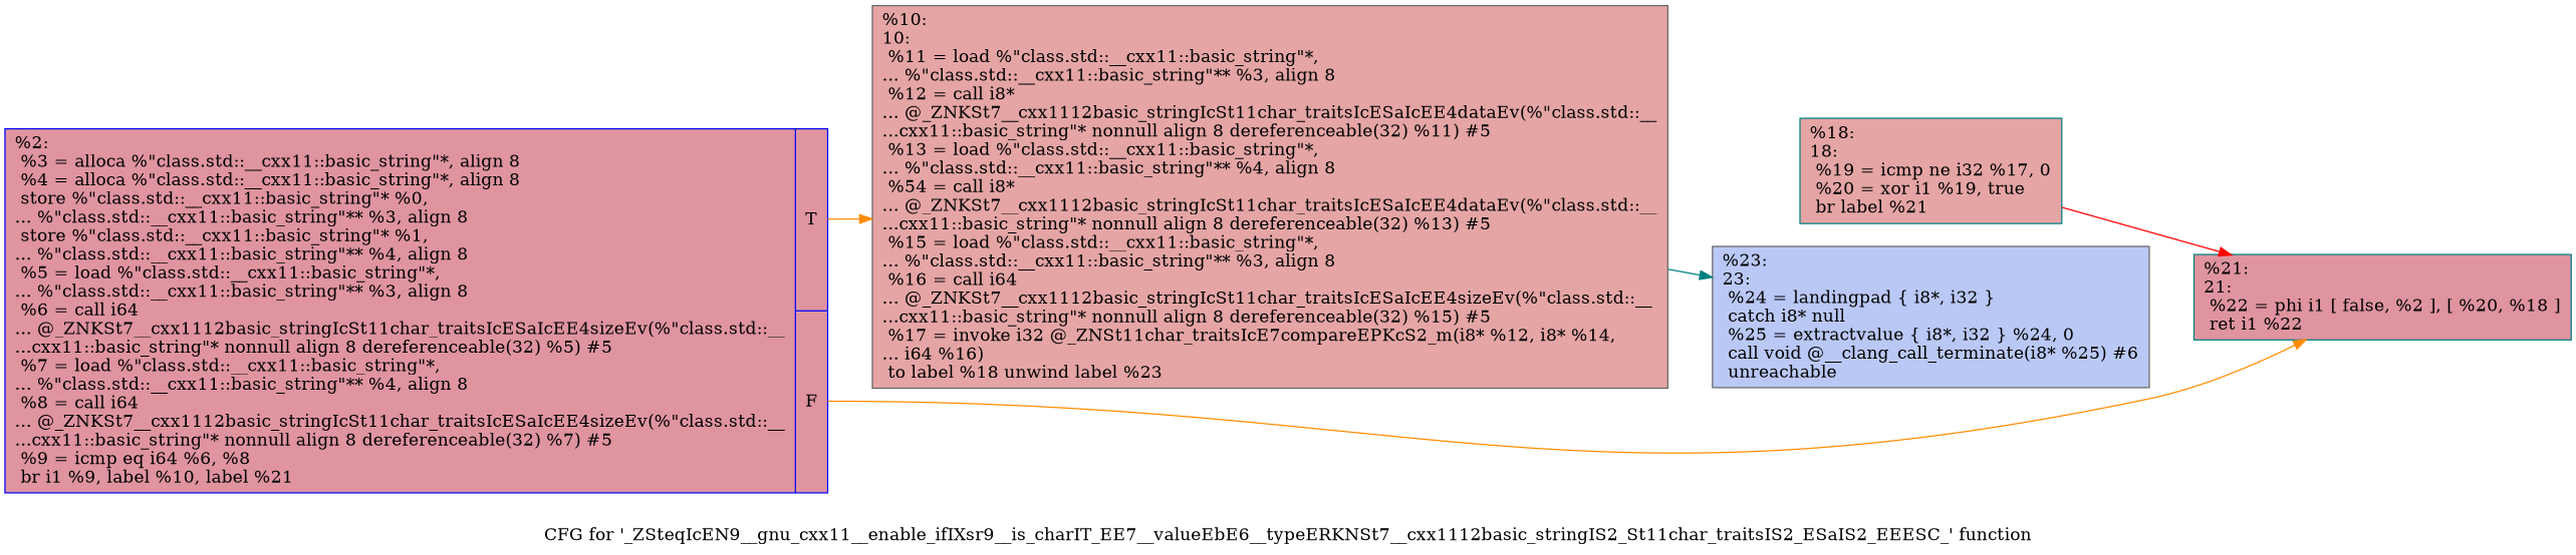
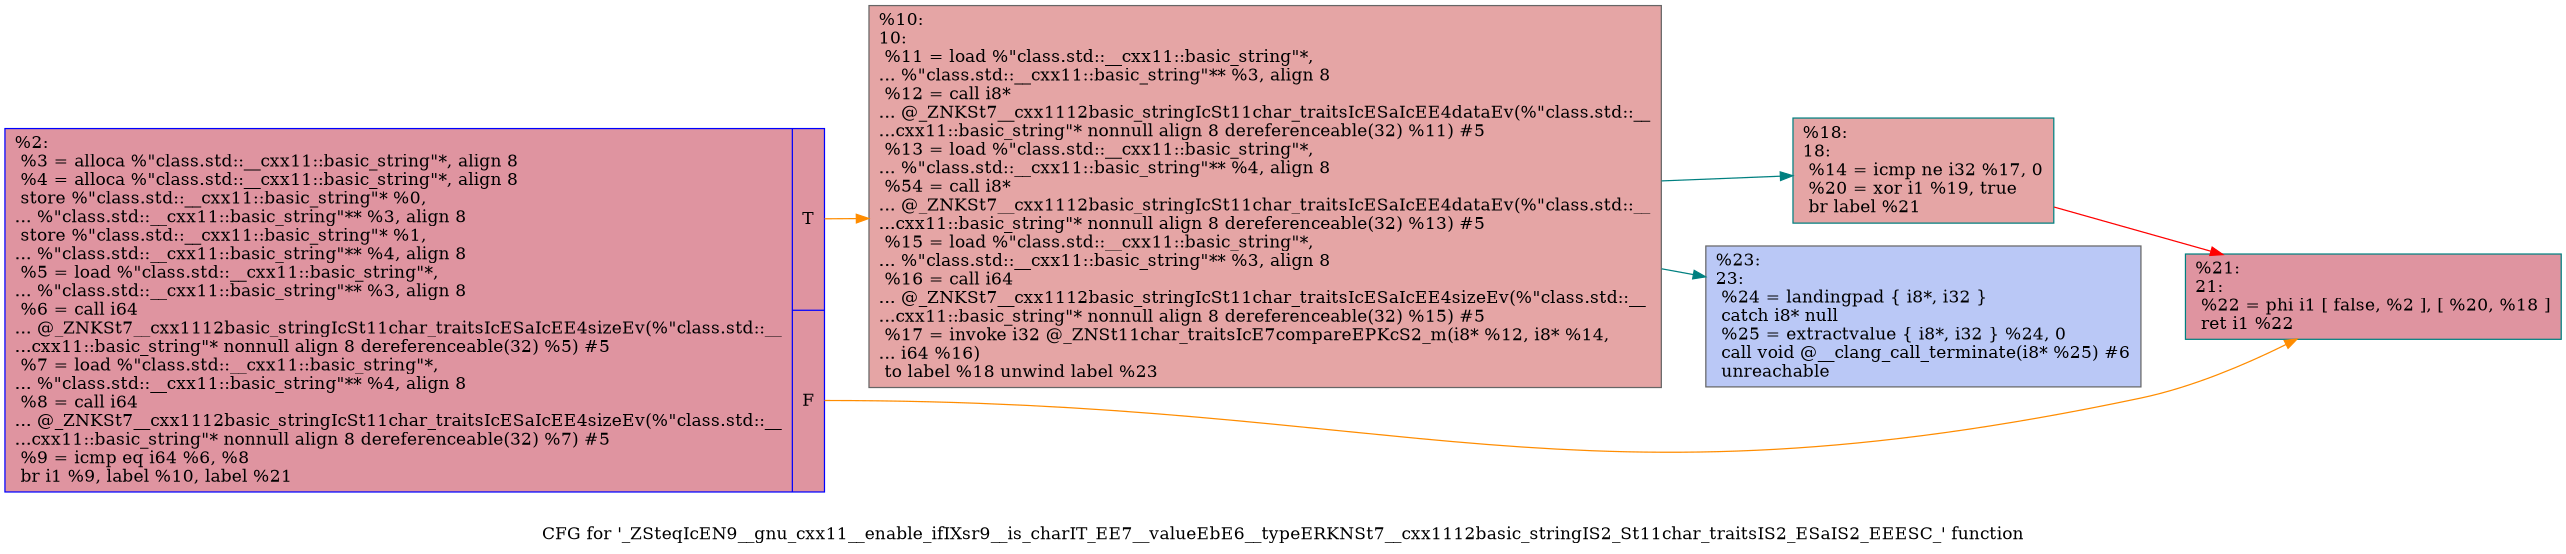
  digraph {
    label="CFG for '_ZSteqIcEN9__gnu_cxx11__enable_ifIXsr9__is_charIT_EE7__valueEbE6__typeERKNSt7__cxx1112basic_stringIS2_St11char_traitsIS2_ESaIS2_EEESC_' function"
    rankdir=LR
    node [color=gray40 fillcolor="#b70d2870" shape=record style=filled]
    edge [color=darkorange]
    n1 [color=blue label="{%2:\l  %3 = alloca %\"class.std::__cxx11::basic_string\"*, align 8\l  %4 = alloca %\"class.std::__cxx11::basic_string\"*, align 8\l  store %\"class.std::__cxx11::basic_string\"* %0,\l... %\"class.std::__cxx11::basic_string\"** %3, align 8\l  store %\"class.std::__cxx11::basic_string\"* %1,\l... %\"class.std::__cxx11::basic_string\"** %4, align 8\l  %5 = load %\"class.std::__cxx11::basic_string\"*,\l... %\"class.std::__cxx11::basic_string\"** %3, align 8\l  %6 = call i64\l... @_ZNKSt7__cxx1112basic_stringIcSt11char_traitsIcESaIcEE4sizeEv(%\"class.std::__\l...cxx11::basic_string\"* nonnull align 8 dereferenceable(32) %5) #5\l  %7 = load %\"class.std::__cxx11::basic_string\"*,\l... %\"class.std::__cxx11::basic_string\"** %4, align 8\l  %8 = call i64\l... @_ZNKSt7__cxx1112basic_stringIcSt11char_traitsIcESaIcEE4sizeEv(%\"class.std::__\l...cxx11::basic_string\"* nonnull align 8 dereferenceable(32) %7) #5\l  %9 = icmp eq i64 %6, %8\l  br i1 %9, label %10, label %21\l|{<s0>T|<s1>F}}"]
    n2 [fillcolor="#c5333470" label="{%10:\l10:                                               \l  %11 = load %\"class.std::__cxx11::basic_string\"*,\l... %\"class.std::__cxx11::basic_string\"** %3, align 8\l  %12 = call i8*\l... @_ZNKSt7__cxx1112basic_stringIcSt11char_traitsIcESaIcEE4dataEv(%\"class.std::__\l...cxx11::basic_string\"* nonnull align 8 dereferenceable(32) %11) #5\l  %13 = load %\"class.std::__cxx11::basic_string\"*,\l... %\"class.std::__cxx11::basic_string\"** %4, align 8\l  %54 = call i8*\l... @_ZNKSt7__cxx1112basic_stringIcSt11char_traitsIcESaIcEE4dataEv(%\"class.std::__\l...cxx11::basic_string\"* nonnull align 8 dereferenceable(32) %13) #5\l  %15 = load %\"class.std::__cxx11::basic_string\"*,\l... %\"class.std::__cxx11::basic_string\"** %3, align 8\l  %16 = call i64\l... @_ZNKSt7__cxx1112basic_stringIcSt11char_traitsIcESaIcEE4sizeEv(%\"class.std::__\l...cxx11::basic_string\"* nonnull align 8 dereferenceable(32) %15) #5\l  %17 = invoke i32 @_ZNSt11char_traitsIcE7compareEPKcS2_m(i8* %12, i8* %14,\l... i64 %16)\l          to label %18 unwind label %23\l}"]
    n3 [color=teal label="{%21:\l21:                                               \l  %22 = phi i1 [ false, %2 ], [ %20, %18 ]\l  ret i1 %22\l}"]
-   n4 [color=teal fillcolor="#c5333470" label="{%18:\l18:                                               \l  %19 = icmp ne i32 %17, 0\l  %20 = xor i1 %19, true\l  br label %21\l}"]
+   n4 [color=teal fillcolor="#c5333470" label="{%18:\l18:                                               \l  %14 = icmp ne i32 %17, 0\l  %20 = xor i1 %19, true\l  br label %21\l}"]
    n5 [fillcolor="#6282ea70" label="{%23:\l23:                                               \l  %24 = landingpad \{ i8*, i32 \}\l          catch i8* null\l  %25 = extractvalue \{ i8*, i32 \} %24, 0\l  call void @__clang_call_terminate(i8* %25) #6\l  unreachable\l}"]
    n1 -> n2 [tailport=s0]
    n1 -> n3 [tailport=s1]
+   n2 -> n4 [color=teal]
    n2 -> n5 [color=teal]
    n4 -> n3 [color=red]
  }
